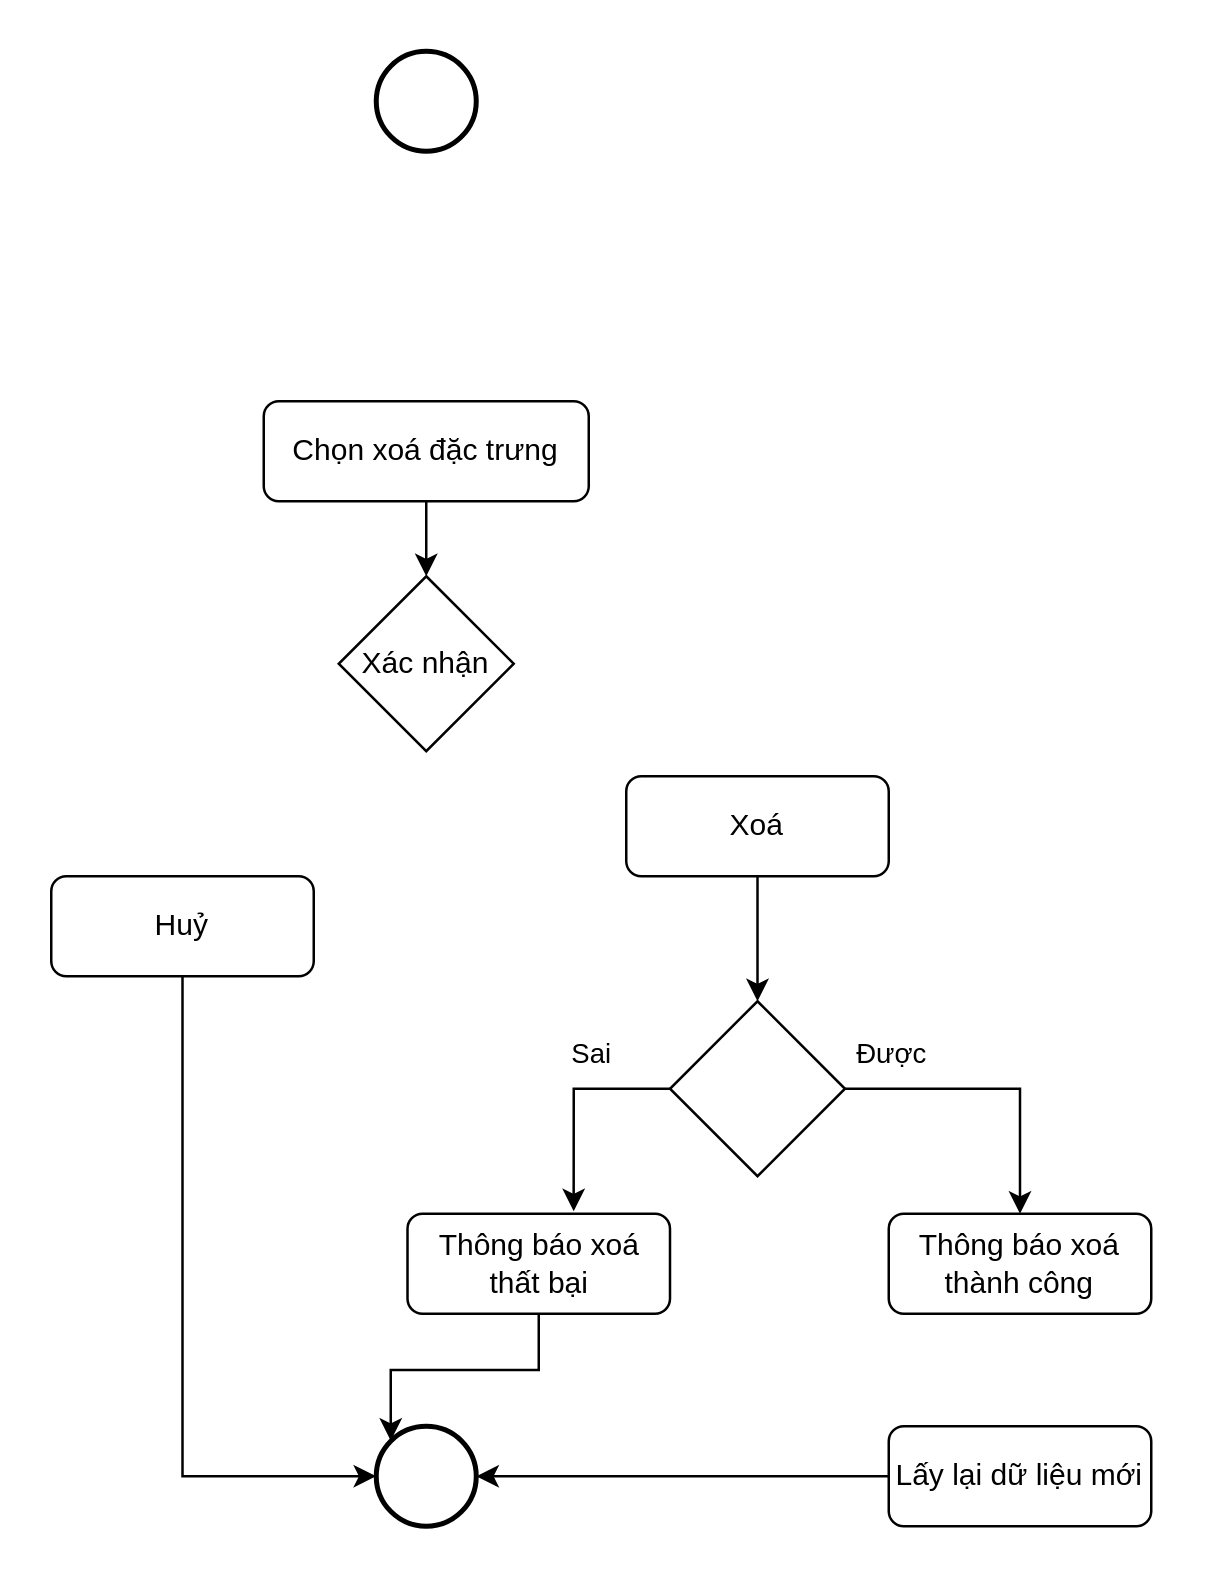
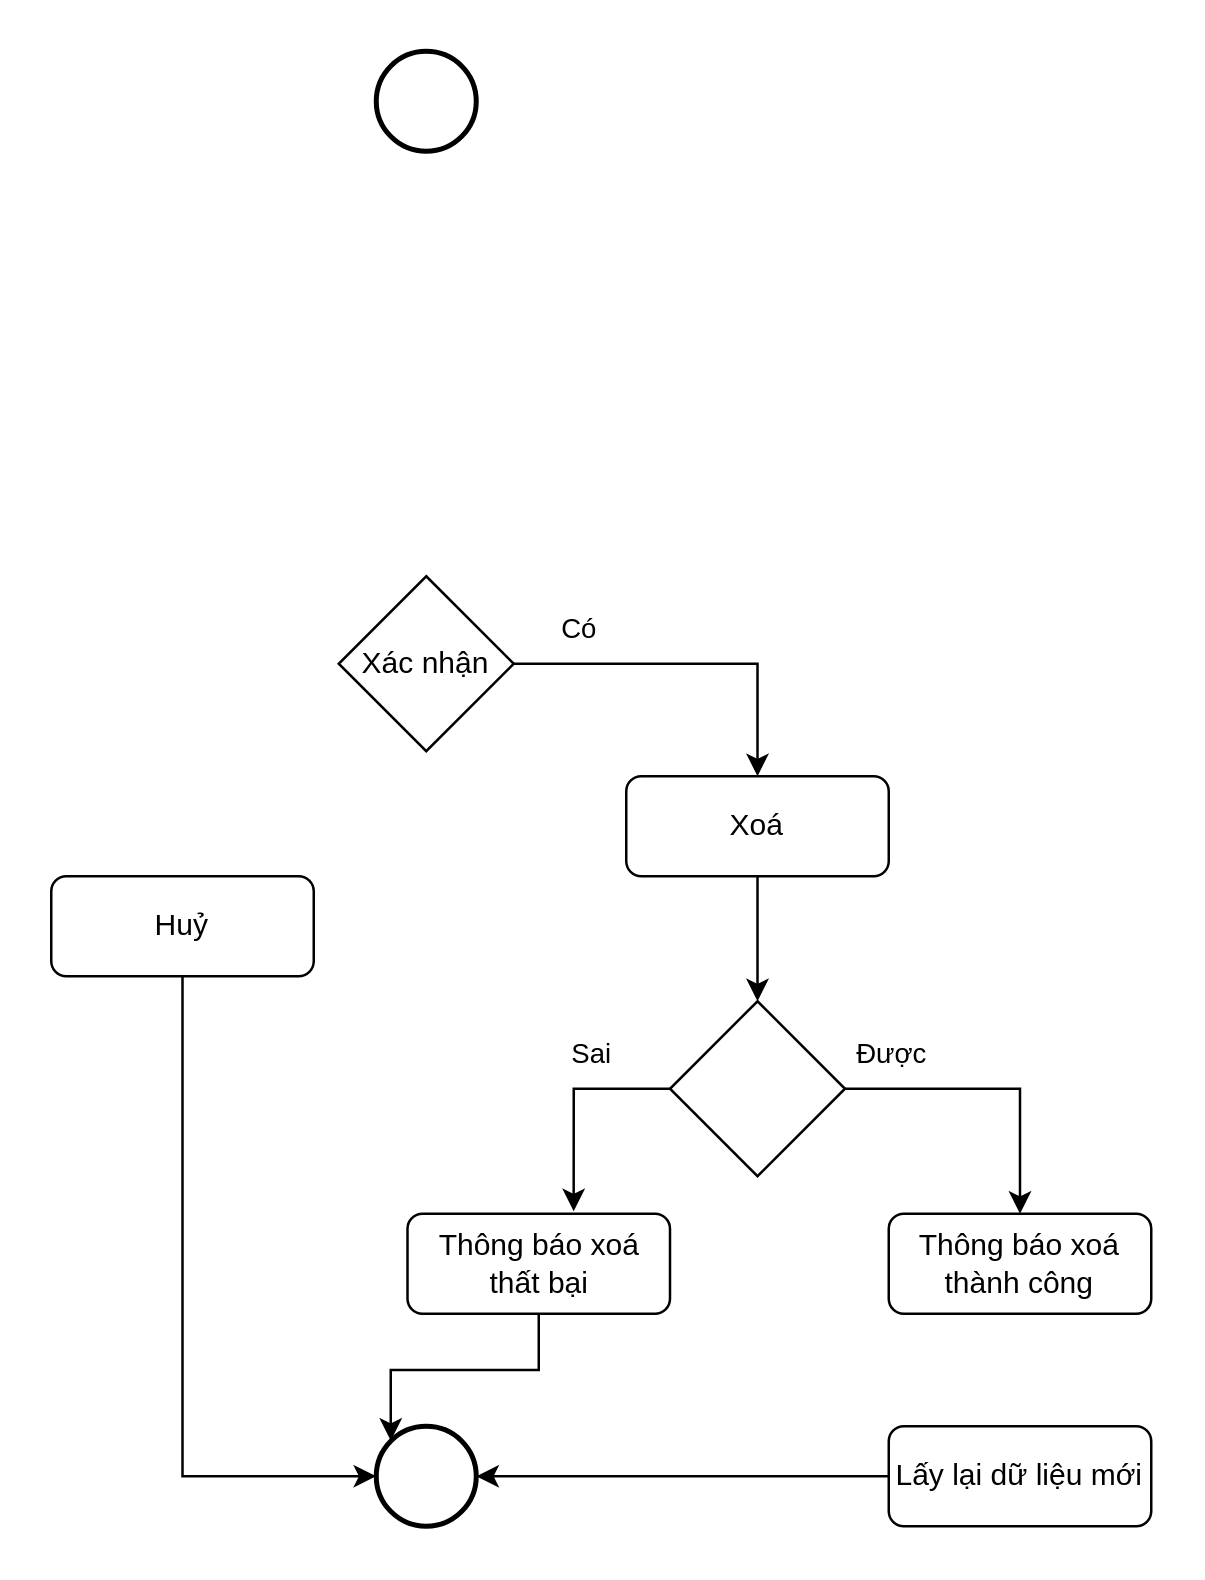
  <mxCell id="0" />
  <mxCell id="1" parent="0" />
  <mxCell id="2" value="" style="strokeWidth=2;html=1;shape=mxgraph.flowchart.start_2;whiteSpace=wrap;" vertex="1" parent="1"><mxGeometry x="150" y="20" width="40" height="40" as="geometry" /></mxCell>
- <mxCell id="3" value="" style="edgeStyle=orthogonalEdgeStyle;rounded=0;orthogonalLoop=1;jettySize=auto;html=1;" edge="1" parent="1" source="4" target="7"><mxGeometry relative="1" as="geometry" /></mxCell>
- <mxCell id="4" value="Chọn xoá đặc trưng" style="rounded=1;whiteSpace=wrap;html=1;" vertex="1" parent="1"><mxGeometry x="105" y="160" width="130" height="40" as="geometry" /></mxCell>
+ <mxCell id="5" style="edgeStyle=orthogonalEdgeStyle;rounded=0;orthogonalLoop=1;jettySize=auto;html=1;entryX=0.5;entryY=0;entryDx=0;entryDy=0;" edge="1" parent="1" source="7" target="10"><mxGeometry relative="1" as="geometry" /></mxCell>
+ <mxCell id="6" value="Có" style="edgeLabel;html=1;align=center;verticalAlign=middle;resizable=0;points=[];" vertex="1" connectable="0" parent="5"><mxGeometry x="-0.383" y="-1" relative="1" as="geometry"><mxPoint x="-19" y="-16" as="offset" /></mxGeometry></mxCell>
  <mxCell id="7" value="Xác nhận" style="rhombus;whiteSpace=wrap;html=1;" vertex="1" parent="1"><mxGeometry x="135" y="230" width="70" height="70" as="geometry" /></mxCell>
  <mxCell id="8" value="Huỷ" style="rounded=1;whiteSpace=wrap;html=1;" vertex="1" parent="1"><mxGeometry x="20" y="350" width="105" height="40" as="geometry" /></mxCell>
  <mxCell id="9" value="" style="edgeStyle=orthogonalEdgeStyle;rounded=0;orthogonalLoop=1;jettySize=auto;html=1;" edge="1" parent="1" source="10" target="13"><mxGeometry relative="1" as="geometry" /></mxCell>
  <mxCell id="10" value="Xoá" style="rounded=1;whiteSpace=wrap;html=1;" vertex="1" parent="1"><mxGeometry x="250" y="310" width="105" height="40" as="geometry" /></mxCell>
  <mxCell id="11" style="edgeStyle=orthogonalEdgeStyle;rounded=0;orthogonalLoop=1;jettySize=auto;html=1;entryX=0.5;entryY=0;entryDx=0;entryDy=0;" edge="1" parent="1" source="13" target="17"><mxGeometry relative="1" as="geometry" /></mxCell>
  <mxCell id="12" value="Được" style="edgeLabel;html=1;align=center;verticalAlign=middle;resizable=0;points=[];" vertex="1" connectable="0" parent="11"><mxGeometry x="-0.642" y="3" relative="1" as="geometry"><mxPoint x="-3" y="-12" as="offset" /></mxGeometry></mxCell>
  <mxCell id="13" value="" style="rhombus;whiteSpace=wrap;html=1;" vertex="1" parent="1"><mxGeometry x="267.5" y="400" width="70" height="70" as="geometry" /></mxCell>
  <mxCell id="14" value="Thông báo xoá thất bại" style="rounded=1;whiteSpace=wrap;html=1;" vertex="1" parent="1"><mxGeometry x="162.5" y="485" width="105" height="40" as="geometry" /></mxCell>
  <mxCell id="15" style="edgeStyle=orthogonalEdgeStyle;rounded=0;orthogonalLoop=1;jettySize=auto;html=1;entryX=0.633;entryY=-0.025;entryDx=0;entryDy=0;entryPerimeter=0;exitX=0;exitY=0.5;exitDx=0;exitDy=0;" edge="1" parent="1" source="13" target="14"><mxGeometry relative="1" as="geometry" /></mxCell>
  <mxCell id="16" value="Sai" style="edgeLabel;html=1;align=center;verticalAlign=middle;resizable=0;points=[];" vertex="1" connectable="0" parent="15"><mxGeometry x="-0.509" relative="1" as="geometry"><mxPoint x="-11" y="-15" as="offset" /></mxGeometry></mxCell>
  <mxCell id="17" value="Thông báo xoá thành công" style="rounded=1;whiteSpace=wrap;html=1;" vertex="1" parent="1"><mxGeometry x="355" y="485" width="105" height="40" as="geometry" /></mxCell>
  <mxCell id="18" value="Lấy lại dữ liệu mới" style="rounded=1;whiteSpace=wrap;html=1;" vertex="1" parent="1"><mxGeometry x="355" y="570" width="105" height="40" as="geometry" /></mxCell>
  <mxCell id="19" value="" style="strokeWidth=2;html=1;shape=mxgraph.flowchart.start_2;whiteSpace=wrap;" vertex="1" parent="1"><mxGeometry x="150" y="570" width="40" height="40" as="geometry" /></mxCell>
  <mxCell id="20" style="edgeStyle=orthogonalEdgeStyle;rounded=0;orthogonalLoop=1;jettySize=auto;html=1;entryX=1;entryY=0.5;entryDx=0;entryDy=0;entryPerimeter=0;" edge="1" parent="1" source="18" target="19"><mxGeometry relative="1" as="geometry" /></mxCell>
  <mxCell id="21" style="edgeStyle=orthogonalEdgeStyle;rounded=0;orthogonalLoop=1;jettySize=auto;html=1;entryX=0.145;entryY=0.145;entryDx=0;entryDy=0;entryPerimeter=0;" edge="1" parent="1" source="14" target="19"><mxGeometry relative="1" as="geometry" /></mxCell>
  <mxCell id="22" style="edgeStyle=orthogonalEdgeStyle;rounded=0;orthogonalLoop=1;jettySize=auto;html=1;entryX=0;entryY=0.5;entryDx=0;entryDy=0;entryPerimeter=0;exitX=0.5;exitY=1;exitDx=0;exitDy=0;" edge="1" parent="1" source="8" target="19"><mxGeometry relative="1" as="geometry" /></mxCell>
